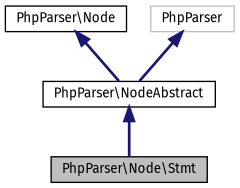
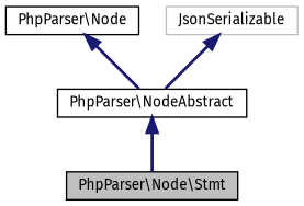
  digraph {
    fontname="Fira Sans"
    node [color=black fillcolor=white fontname="Fira Sans" fontsize=10 shape=record style=filled]
    edge [color=midnightblue dir=back fontname="Fira Sans" fontsize=10 labelfontname=Helvetica labelfontsize=10 style=bold]
    Node51 [fillcolor=grey75 fontcolor=black height=0.2 label="PhpParser\\Node\\Stmt" width=0.4]
    Node52 [height=0.2 label="PhpParser\\NodeAbstract" width=0.4]
    Node53 [height=0.2 label="PhpParser\\Node" width=0.4]
-   n4 [color=grey75 height=0.2 label=PhpParser width=0.4]
+   n4 [color=grey75 height=0.2 label=JsonSerializable width=0.4]
    Node52 -> Node51
    Node53 -> Node52
    n4 -> Node52
  }
